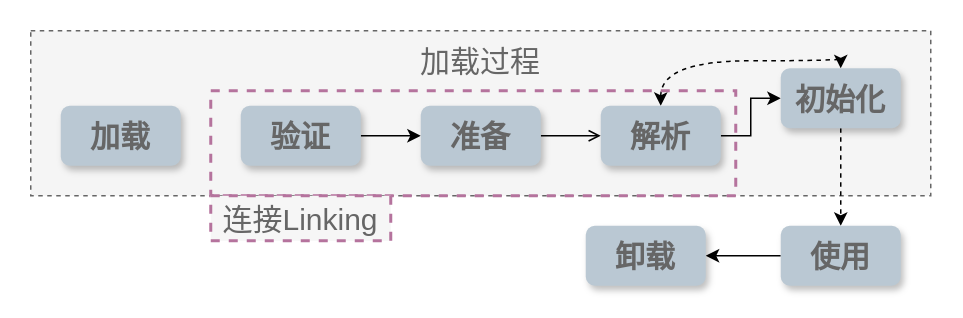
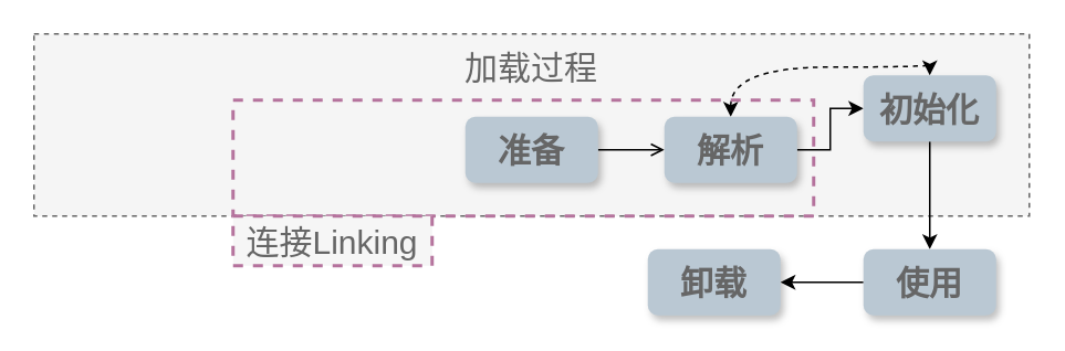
  <mxCell id="0" />
  <mxCell id="1" parent="0" />
  <mxCell id="2" value="" style="rounded=0;whiteSpace=wrap;html=1;shadow=0;strokeColor=#666666;fontSize=20;dashed=1;fillColor=#f5f5f5;fontColor=#333333;" parent="1" vertex="1"><mxGeometry x="20" y="20" width="600" height="110" as="geometry" /></mxCell>
- <mxCell id="3" value="加载" style="rounded=1;whiteSpace=wrap;html=1;fontSize=20;fontStyle=1;fillColor=#bac8d3;fontColor=#666666;shadow=1;strokeColor=none;" parent="1" vertex="1"><mxGeometry x="40" y="70" width="80" height="40" as="geometry" /></mxCell>
- <mxCell id="4" style="edgeStyle=orthogonalEdgeStyle;rounded=0;orthogonalLoop=1;jettySize=auto;html=1;exitX=1;exitY=0.5;exitDx=0;exitDy=0;fontSize=20;fontColor=#666666;" parent="1" source="5" target="7" edge="1"><mxGeometry relative="1" as="geometry" /></mxCell>
- <mxCell id="5" value="验证" style="rounded=1;whiteSpace=wrap;html=1;fontSize=20;fontStyle=1;fillColor=#bac8d3;fontColor=#666666;shadow=1;strokeColor=none;" parent="1" vertex="1"><mxGeometry x="160" y="70" width="80" height="40" as="geometry" /></mxCell>
  <mxCell id="6" style="edgeStyle=orthogonalEdgeStyle;rounded=0;orthogonalLoop=1;jettySize=auto;html=1;exitX=1;exitY=0.5;exitDx=0;exitDy=0;fontSize=20;fontColor=#666666;endArrow=open;" parent="1" source="7" target="10" edge="1"><mxGeometry relative="1" as="geometry" /></mxCell>
  <mxCell id="7" value="准备" style="rounded=1;whiteSpace=wrap;html=1;fontSize=20;fontStyle=1;fillColor=#bac8d3;fontColor=#666666;shadow=1;strokeColor=none;" parent="1" vertex="1"><mxGeometry x="280" y="70" width="80" height="40" as="geometry" /></mxCell>
  <mxCell id="8" style="edgeStyle=orthogonalEdgeStyle;rounded=0;orthogonalLoop=1;jettySize=auto;html=1;exitX=1;exitY=0.5;exitDx=0;exitDy=0;entryX=0;entryY=0.5;entryDx=0;entryDy=0;fontSize=20;fontColor=#666666;" parent="1" source="10" target="12" edge="1"><mxGeometry relative="1" as="geometry" /></mxCell>
  <mxCell id="9" style="edgeStyle=orthogonalEdgeStyle;curved=1;rounded=0;orthogonalLoop=1;jettySize=auto;html=1;exitX=0.5;exitY=0;exitDx=0;exitDy=0;entryX=0.5;entryY=0;entryDx=0;entryDy=0;dashed=1;startArrow=classic;startFill=1;fontSize=20;fontColor=#666666;" parent="1" source="10" target="12" edge="1"><mxGeometry relative="1" as="geometry"><Array as="points"><mxPoint x="440" y="40" /><mxPoint x="560" y="40" /></Array></mxGeometry></mxCell>
  <mxCell id="10" value="解析" style="rounded=1;whiteSpace=wrap;html=1;fontSize=20;fontStyle=1;fillColor=#bac8d3;fontColor=#666666;shadow=1;strokeColor=none;" parent="1" vertex="1"><mxGeometry x="400" y="70" width="80" height="40" as="geometry" /></mxCell>
- <mxCell id="11" style="edgeStyle=orthogonalEdgeStyle;rounded=0;orthogonalLoop=1;jettySize=auto;html=1;exitX=0.5;exitY=1;exitDx=0;exitDy=0;entryX=0.5;entryY=0;entryDx=0;entryDy=0;fontSize=20;fontColor=#666666;dashed=1;" parent="1" source="12" target="14" edge="1"><mxGeometry relative="1" as="geometry" /></mxCell>
+ <mxCell id="11" style="edgeStyle=orthogonalEdgeStyle;rounded=0;orthogonalLoop=1;jettySize=auto;html=1;exitX=0.5;exitY=1;exitDx=0;exitDy=0;entryX=0.5;entryY=0;entryDx=0;entryDy=0;fontSize=20;fontColor=#666666;" parent="1" source="12" target="14" edge="1"><mxGeometry relative="1" as="geometry" /></mxCell>
  <mxCell id="12" value="初始化" style="rounded=1;whiteSpace=wrap;html=1;fontSize=20;fontStyle=1;fillColor=#bac8d3;fontColor=#666666;shadow=1;strokeColor=none;" parent="1" vertex="1"><mxGeometry x="520" y="45" width="80" height="40" as="geometry" /></mxCell>
  <mxCell id="13" style="edgeStyle=orthogonalEdgeStyle;rounded=0;orthogonalLoop=1;jettySize=auto;html=1;exitX=0;exitY=0.5;exitDx=0;exitDy=0;entryX=1;entryY=0.5;entryDx=0;entryDy=0;fontSize=20;fontColor=#666666;" parent="1" source="14" target="15" edge="1"><mxGeometry relative="1" as="geometry" /></mxCell>
  <mxCell id="14" value="使用" style="rounded=1;whiteSpace=wrap;html=1;fontSize=20;fontStyle=1;fillColor=#bac8d3;fontColor=#666666;shadow=1;strokeColor=none;" parent="1" vertex="1"><mxGeometry x="520" y="150" width="80" height="40" as="geometry" /></mxCell>
  <mxCell id="15" value="卸载" style="rounded=1;whiteSpace=wrap;html=1;fontSize=20;fontStyle=1;fillColor=#bac8d3;fontColor=#666666;shadow=1;strokeColor=none;" parent="1" vertex="1"><mxGeometry x="390" y="150" width="80" height="40" as="geometry" /></mxCell>
  <mxCell id="16" value="加载过程" style="text;html=1;strokeColor=none;fillColor=none;align=center;verticalAlign=middle;whiteSpace=wrap;rounded=0;shadow=0;dashed=1;fontSize=20;fontColor=#666666;" parent="1" vertex="1"><mxGeometry x="270" y="30" width="100" height="20" as="geometry" /></mxCell>
  <mxCell id="17" value="" style="rounded=0;whiteSpace=wrap;html=1;fillColor=none;dashed=1;strokeColor=#B5739D;strokeWidth=2;" vertex="1" parent="1"><mxGeometry x="140" y="60" width="350" height="70" as="geometry" /></mxCell>
  <mxCell id="18" value="连接Linking" style="text;html=1;align=center;verticalAlign=middle;whiteSpace=wrap;rounded=0;shadow=0;dashed=1;fontSize=20;fontColor=#666666;labelBorderColor=none;strokeWidth=2;strokeColor=#B5739D;fillColor=#F6f6f6;" vertex="1" parent="1"><mxGeometry x="140" y="130" width="120" height="30" as="geometry" /></mxCell>
